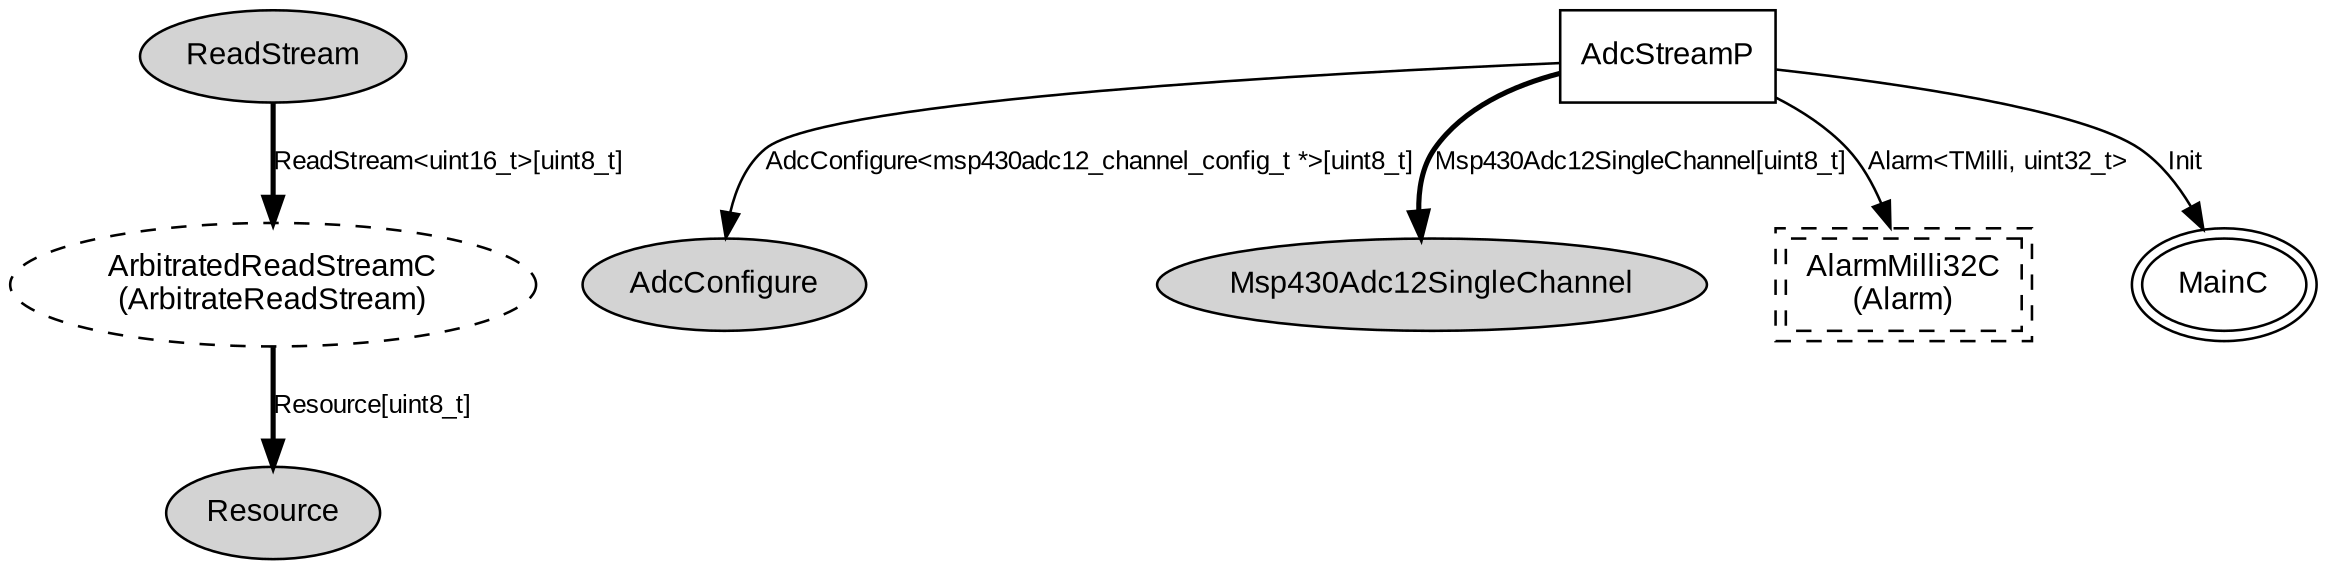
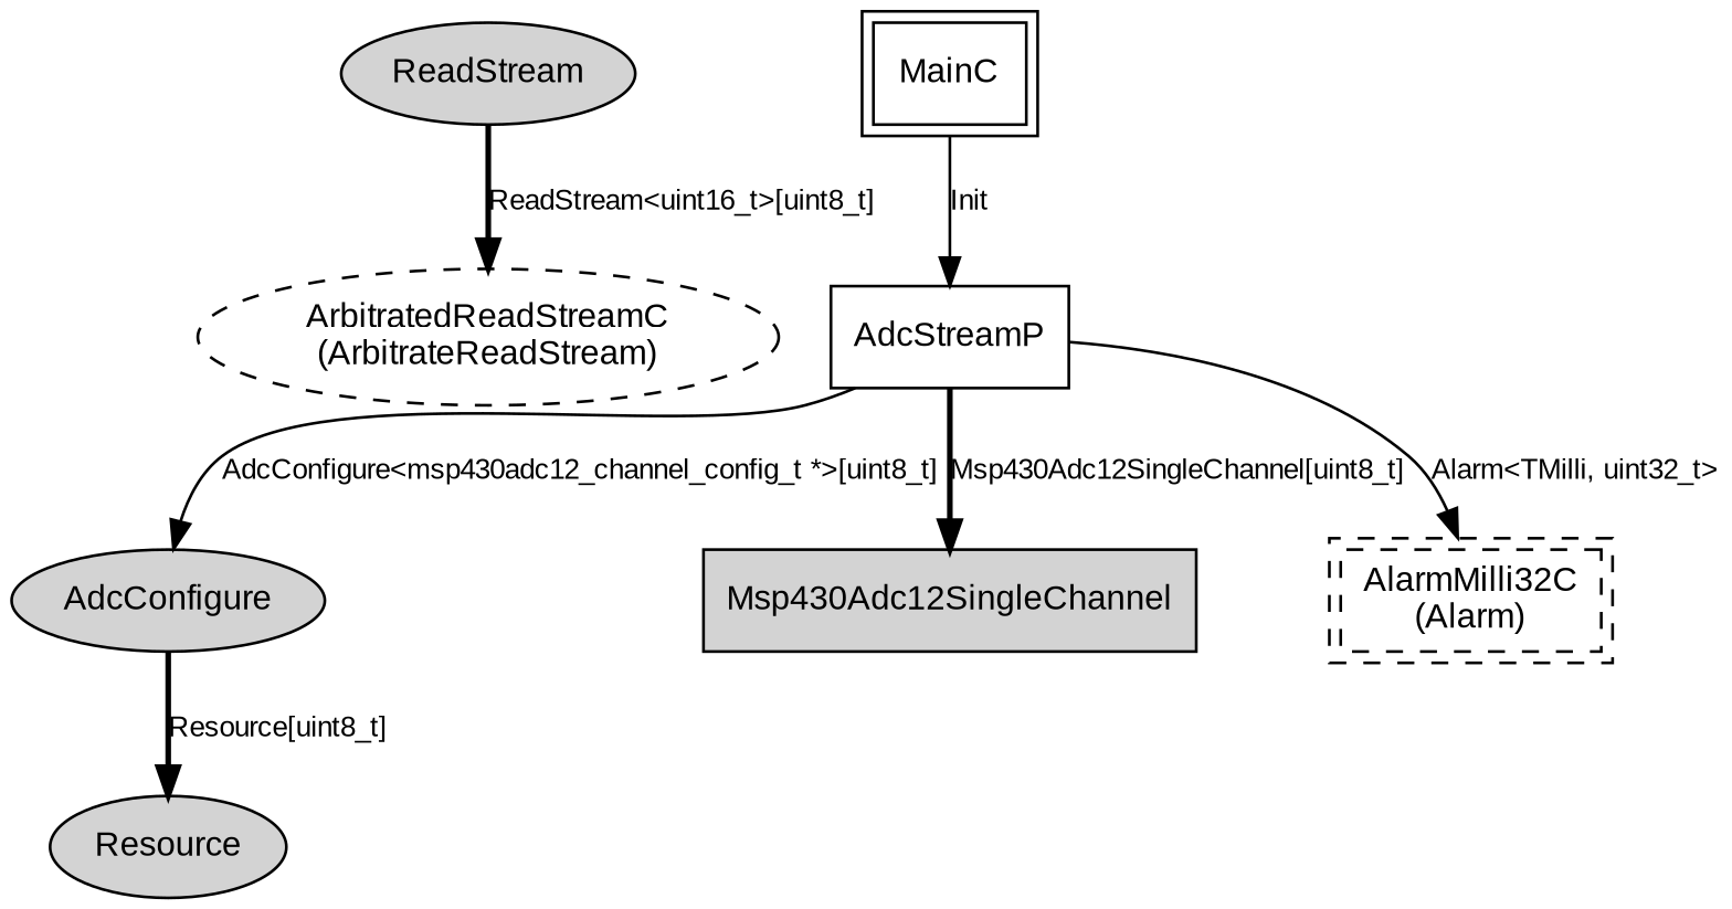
  digraph {
    fontname="Liberation Sans"
    node [fontname="Liberation Sans" fontsize=12 shape=ellipse style=filled]
    edge [fontname="Liberation Sans" fontsize=10 style=bold]
    n1 [label=ReadStream]
    n2 [label="ArbitratedReadStreamC\n(ArbitrateReadStream)" style=dashed]
    n3 [label=Resource]
    AdcStreamP [shape=box style=""]
    n5 [label=AdcConfigure]
-   n6 [label=Msp430Adc12SingleChannel]
+   n6 [label=Msp430Adc12SingleChannel shape=box]
    n7 [label="AlarmMilli32C\n(Alarm)" peripheries=2 shape=box style=dashed]
-   MainC [peripheries=2 style=""]
+   MainC [peripheries=2 shape=box style=""]
    n1 -> n2 [label="ReadStream<uint16_t>[uint8_t]"]
-   n2 -> n3 [label="Resource[uint8_t]"]
+   n5 -> n3 [label="Resource[uint8_t]"]
    AdcStreamP -> n5 [label="AdcConfigure<msp430adc12_channel_config_t *>[uint8_t]" style=solid]
    AdcStreamP -> n6 [label="Msp430Adc12SingleChannel[uint8_t]"]
    AdcStreamP -> n7 [label="Alarm<TMilli, uint32_t>" style=""]
-   AdcStreamP -> MainC [label=Init style=""]
+   MainC -> AdcStreamP [label=Init style=""]
  }
